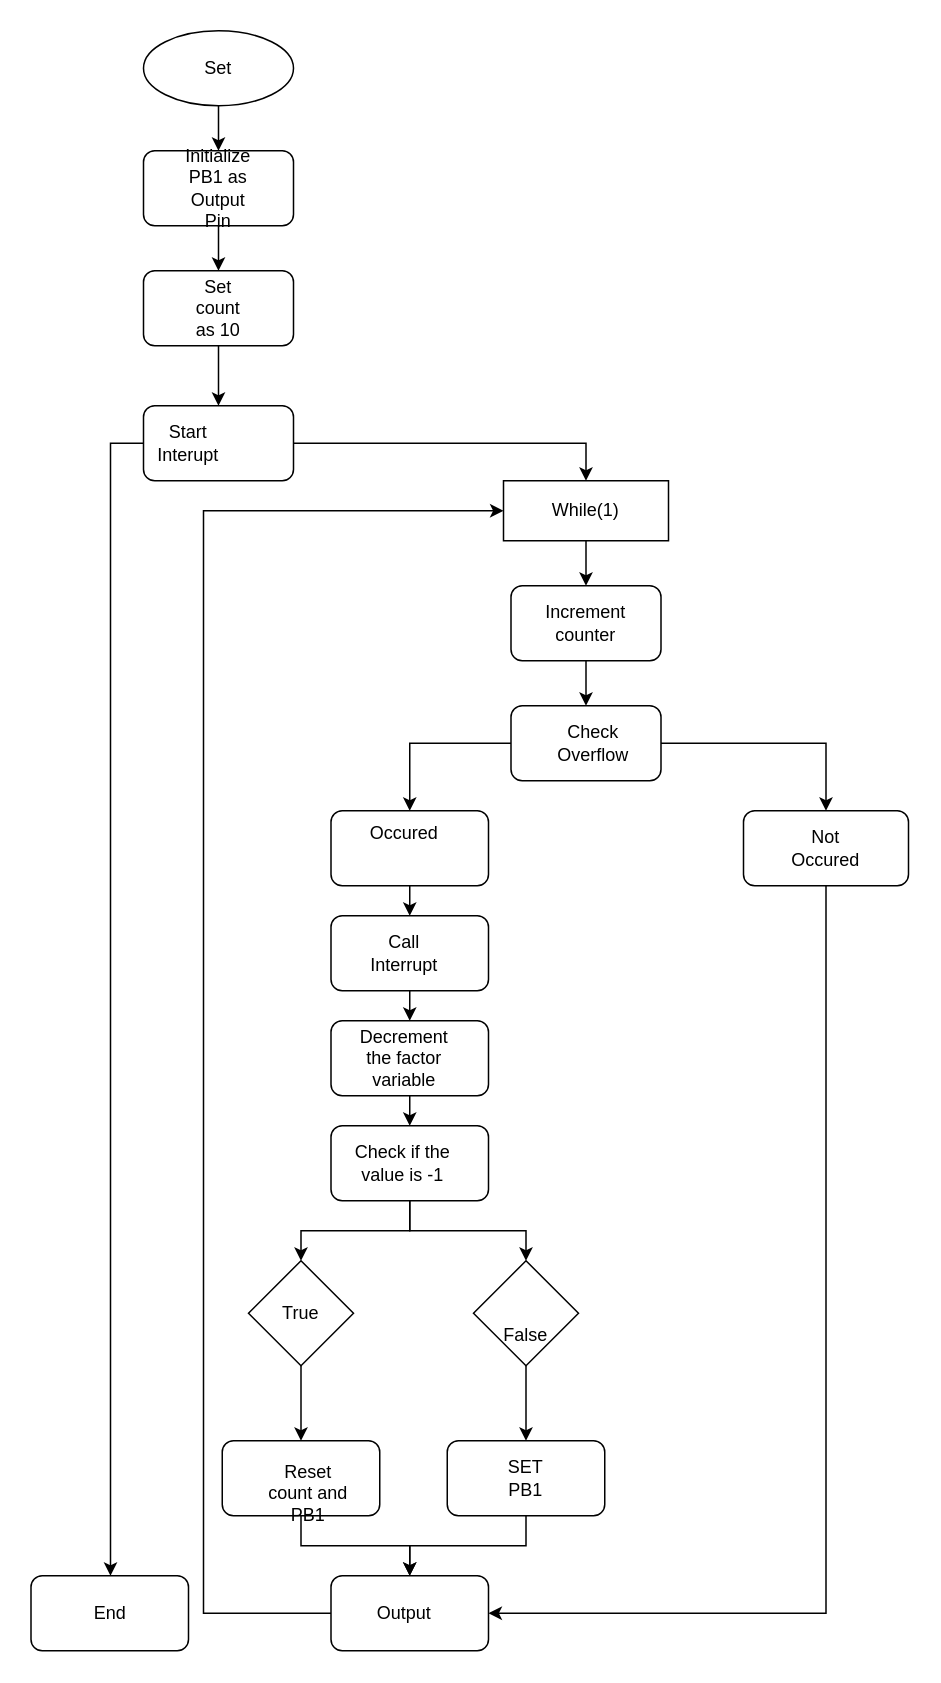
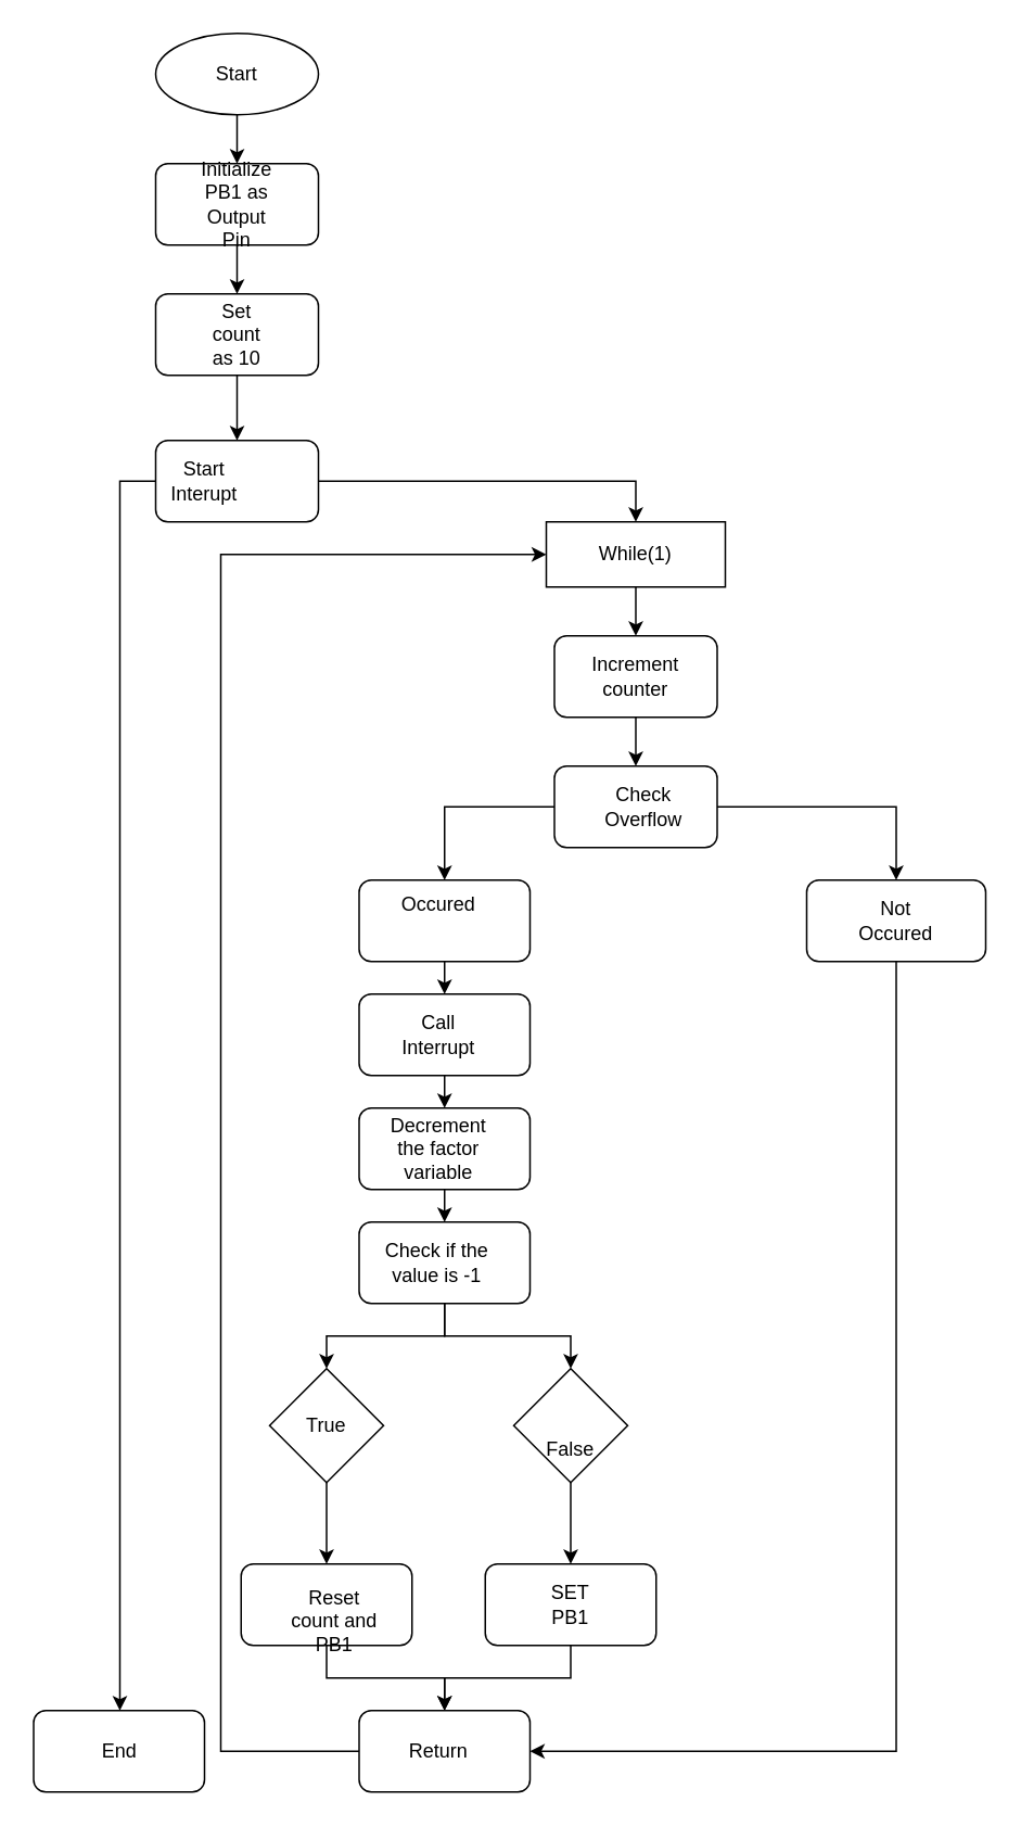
  <mxCell id="0" />
  <mxCell id="1" parent="0" />
  <mxCell id="2" style="edgeStyle=orthogonalEdgeStyle;rounded=0;orthogonalLoop=1;jettySize=auto;html=1;exitX=0.5;exitY=1;exitDx=0;exitDy=0;" edge="1" parent="1" source="3" target="5"><mxGeometry relative="1" as="geometry" /></mxCell>
  <mxCell id="3" value="" style="ellipse;whiteSpace=wrap;html=1;" vertex="1" parent="1"><mxGeometry x="95" y="20" width="100" height="50" as="geometry" /></mxCell>
  <mxCell id="4" style="edgeStyle=orthogonalEdgeStyle;rounded=0;orthogonalLoop=1;jettySize=auto;html=1;exitX=0.5;exitY=1;exitDx=0;exitDy=0;entryX=0.5;entryY=0;entryDx=0;entryDy=0;" edge="1" parent="1" source="5" target="7"><mxGeometry relative="1" as="geometry" /></mxCell>
  <mxCell id="5" value="" style="rounded=1;whiteSpace=wrap;html=1;" vertex="1" parent="1"><mxGeometry x="95" y="100" width="100" height="50" as="geometry" /></mxCell>
  <mxCell id="6" style="edgeStyle=orthogonalEdgeStyle;rounded=0;orthogonalLoop=1;jettySize=auto;html=1;exitX=0.5;exitY=1;exitDx=0;exitDy=0;entryX=0.5;entryY=0;entryDx=0;entryDy=0;" edge="1" parent="1" source="7" target="10"><mxGeometry relative="1" as="geometry" /></mxCell>
  <mxCell id="7" value="" style="rounded=1;whiteSpace=wrap;html=1;" vertex="1" parent="1"><mxGeometry x="95" y="180" width="100" height="50" as="geometry" /></mxCell>
  <mxCell id="8" style="edgeStyle=orthogonalEdgeStyle;rounded=0;orthogonalLoop=1;jettySize=auto;html=1;exitX=1;exitY=0.5;exitDx=0;exitDy=0;entryX=0.5;entryY=0;entryDx=0;entryDy=0;" edge="1" parent="1" source="10" target="12"><mxGeometry relative="1" as="geometry"><mxPoint x="395" y="295" as="targetPoint" /></mxGeometry></mxCell>
  <mxCell id="9" style="edgeStyle=orthogonalEdgeStyle;rounded=0;orthogonalLoop=1;jettySize=auto;html=1;exitX=0;exitY=0.5;exitDx=0;exitDy=0;" edge="1" parent="1" source="10" target="39"><mxGeometry relative="1" as="geometry"><Array as="points"><mxPoint x="73" y="295" /></Array></mxGeometry></mxCell>
  <mxCell id="10" value="" style="rounded=1;whiteSpace=wrap;html=1;" vertex="1" parent="1"><mxGeometry x="95" y="270" width="100" height="50" as="geometry" /></mxCell>
  <mxCell id="11" style="edgeStyle=orthogonalEdgeStyle;rounded=0;orthogonalLoop=1;jettySize=auto;html=1;exitX=0.5;exitY=1;exitDx=0;exitDy=0;entryX=0.5;entryY=0;entryDx=0;entryDy=0;" edge="1" parent="1" source="12" target="14"><mxGeometry relative="1" as="geometry" /></mxCell>
  <mxCell id="12" value="" style="rounded=0;whiteSpace=wrap;html=1;" vertex="1" parent="1"><mxGeometry x="335" y="320" width="110" height="40" as="geometry" /></mxCell>
  <mxCell id="13" style="edgeStyle=orthogonalEdgeStyle;rounded=0;orthogonalLoop=1;jettySize=auto;html=1;exitX=0.5;exitY=1;exitDx=0;exitDy=0;entryX=0.5;entryY=0;entryDx=0;entryDy=0;" edge="1" parent="1" source="14" target="17"><mxGeometry relative="1" as="geometry" /></mxCell>
  <mxCell id="14" value="" style="rounded=1;whiteSpace=wrap;html=1;" vertex="1" parent="1"><mxGeometry x="340" y="390" width="100" height="50" as="geometry" /></mxCell>
  <mxCell id="15" style="edgeStyle=orthogonalEdgeStyle;rounded=0;orthogonalLoop=1;jettySize=auto;html=1;exitX=0;exitY=0.5;exitDx=0;exitDy=0;entryX=0.5;entryY=0;entryDx=0;entryDy=0;" edge="1" parent="1" source="17" target="19"><mxGeometry relative="1" as="geometry" /></mxCell>
  <mxCell id="16" style="edgeStyle=orthogonalEdgeStyle;rounded=0;orthogonalLoop=1;jettySize=auto;html=1;exitX=1;exitY=0.5;exitDx=0;exitDy=0;" edge="1" parent="1" source="17" target="21"><mxGeometry relative="1" as="geometry" /></mxCell>
  <mxCell id="17" value="" style="rounded=1;whiteSpace=wrap;html=1;" vertex="1" parent="1"><mxGeometry x="340" y="470" width="100" height="50" as="geometry" /></mxCell>
  <mxCell id="18" style="edgeStyle=orthogonalEdgeStyle;rounded=0;orthogonalLoop=1;jettySize=auto;html=1;exitX=0.5;exitY=1;exitDx=0;exitDy=0;entryX=0.5;entryY=0;entryDx=0;entryDy=0;" edge="1" parent="1" source="19" target="23"><mxGeometry relative="1" as="geometry" /></mxCell>
  <mxCell id="19" value="" style="rounded=1;whiteSpace=wrap;html=1;" vertex="1" parent="1"><mxGeometry x="220" y="540" width="105" height="50" as="geometry" /></mxCell>
  <mxCell id="20" style="edgeStyle=orthogonalEdgeStyle;rounded=0;orthogonalLoop=1;jettySize=auto;html=1;exitX=0.5;exitY=1;exitDx=0;exitDy=0;entryX=1;entryY=0.5;entryDx=0;entryDy=0;" edge="1" parent="1" source="21" target="38"><mxGeometry relative="1" as="geometry" /></mxCell>
  <mxCell id="21" value="" style="rounded=1;whiteSpace=wrap;html=1;" vertex="1" parent="1"><mxGeometry x="495" y="540" width="110" height="50" as="geometry" /></mxCell>
  <mxCell id="22" style="edgeStyle=orthogonalEdgeStyle;rounded=0;orthogonalLoop=1;jettySize=auto;html=1;exitX=0.5;exitY=1;exitDx=0;exitDy=0;entryX=0.5;entryY=0;entryDx=0;entryDy=0;" edge="1" parent="1" source="23" target="25"><mxGeometry relative="1" as="geometry" /></mxCell>
  <mxCell id="23" value="" style="rounded=1;whiteSpace=wrap;html=1;" vertex="1" parent="1"><mxGeometry x="220" y="610" width="105" height="50" as="geometry" /></mxCell>
  <mxCell id="24" style="edgeStyle=orthogonalEdgeStyle;rounded=0;orthogonalLoop=1;jettySize=auto;html=1;exitX=0.5;exitY=1;exitDx=0;exitDy=0;entryX=0.5;entryY=0;entryDx=0;entryDy=0;" edge="1" parent="1" source="25" target="28"><mxGeometry relative="1" as="geometry" /></mxCell>
  <mxCell id="25" value="" style="rounded=1;whiteSpace=wrap;html=1;" vertex="1" parent="1"><mxGeometry x="220" y="680" width="105" height="50" as="geometry" /></mxCell>
  <mxCell id="26" style="edgeStyle=orthogonalEdgeStyle;rounded=0;orthogonalLoop=1;jettySize=auto;html=1;exitX=0.5;exitY=1;exitDx=0;exitDy=0;entryX=0.5;entryY=0;entryDx=0;entryDy=0;" edge="1" parent="1" source="28" target="30"><mxGeometry relative="1" as="geometry" /></mxCell>
  <mxCell id="27" style="edgeStyle=orthogonalEdgeStyle;rounded=0;orthogonalLoop=1;jettySize=auto;html=1;exitX=0.5;exitY=1;exitDx=0;exitDy=0;" edge="1" parent="1" source="28" target="32"><mxGeometry relative="1" as="geometry" /></mxCell>
  <mxCell id="28" value="" style="rounded=1;whiteSpace=wrap;html=1;" vertex="1" parent="1"><mxGeometry x="220" y="750" width="105" height="50" as="geometry" /></mxCell>
  <mxCell id="29" style="edgeStyle=orthogonalEdgeStyle;rounded=0;orthogonalLoop=1;jettySize=auto;html=1;exitX=0.5;exitY=1;exitDx=0;exitDy=0;entryX=0.5;entryY=0;entryDx=0;entryDy=0;" edge="1" parent="1" source="30" target="34"><mxGeometry relative="1" as="geometry" /></mxCell>
  <mxCell id="30" value="" style="rhombus;whiteSpace=wrap;html=1;" vertex="1" parent="1"><mxGeometry x="165" y="840" width="70" height="70" as="geometry" /></mxCell>
  <mxCell id="31" style="edgeStyle=orthogonalEdgeStyle;rounded=0;orthogonalLoop=1;jettySize=auto;html=1;exitX=0.5;exitY=1;exitDx=0;exitDy=0;entryX=0.5;entryY=0;entryDx=0;entryDy=0;" edge="1" parent="1" source="32" target="36"><mxGeometry relative="1" as="geometry" /></mxCell>
  <mxCell id="32" value="" style="rhombus;whiteSpace=wrap;html=1;" vertex="1" parent="1"><mxGeometry x="315" y="840" width="70" height="70" as="geometry" /></mxCell>
  <mxCell id="33" style="edgeStyle=orthogonalEdgeStyle;rounded=0;orthogonalLoop=1;jettySize=auto;html=1;exitX=0.5;exitY=1;exitDx=0;exitDy=0;" edge="1" parent="1" source="34" target="38"><mxGeometry relative="1" as="geometry" /></mxCell>
  <mxCell id="34" value="" style="rounded=1;whiteSpace=wrap;html=1;" vertex="1" parent="1"><mxGeometry x="147.5" y="960" width="105" height="50" as="geometry" /></mxCell>
  <mxCell id="35" style="edgeStyle=orthogonalEdgeStyle;rounded=0;orthogonalLoop=1;jettySize=auto;html=1;exitX=0.5;exitY=1;exitDx=0;exitDy=0;entryX=0.5;entryY=0;entryDx=0;entryDy=0;" edge="1" parent="1" source="36" target="38"><mxGeometry relative="1" as="geometry" /></mxCell>
  <mxCell id="36" value="" style="rounded=1;whiteSpace=wrap;html=1;" vertex="1" parent="1"><mxGeometry x="297.5" y="960" width="105" height="50" as="geometry" /></mxCell>
  <mxCell id="37" style="edgeStyle=orthogonalEdgeStyle;rounded=0;orthogonalLoop=1;jettySize=auto;html=1;exitX=0;exitY=0.5;exitDx=0;exitDy=0;entryX=0;entryY=0.5;entryDx=0;entryDy=0;" edge="1" parent="1" source="38" target="12"><mxGeometry relative="1" as="geometry"><Array as="points"><mxPoint x="135" y="1075" /><mxPoint x="135" y="340" /></Array></mxGeometry></mxCell>
  <mxCell id="38" value="" style="rounded=1;whiteSpace=wrap;html=1;" vertex="1" parent="1"><mxGeometry x="220" y="1050" width="105" height="50" as="geometry" /></mxCell>
  <mxCell id="39" value="" style="rounded=1;whiteSpace=wrap;html=1;" vertex="1" parent="1"><mxGeometry x="20" y="1050" width="105" height="50" as="geometry" /></mxCell>
- <mxCell id="40" value="Set" style="text;html=1;strokeColor=none;fillColor=none;align=center;verticalAlign=middle;whiteSpace=wrap;rounded=0;" vertex="1" parent="1"><mxGeometry x="125" y="35" width="40" height="20" as="geometry" /></mxCell>
+ <mxCell id="40" value="Start" style="text;html=1;strokeColor=none;fillColor=none;align=center;verticalAlign=middle;whiteSpace=wrap;rounded=0;" vertex="1" parent="1"><mxGeometry x="125" y="35" width="40" height="20" as="geometry" /></mxCell>
  <mxCell id="41" value="Initialize PB1 as Output Pin" style="text;html=1;strokeColor=none;fillColor=none;align=center;verticalAlign=middle;whiteSpace=wrap;rounded=0;" vertex="1" parent="1"><mxGeometry x="125" y="115" width="40" height="20" as="geometry" /></mxCell>
  <mxCell id="42" value="Set count as 10" style="text;html=1;strokeColor=none;fillColor=none;align=center;verticalAlign=middle;whiteSpace=wrap;rounded=0;" vertex="1" parent="1"><mxGeometry x="125" y="195" width="40" height="20" as="geometry" /></mxCell>
  <mxCell id="43" value="Start Interupt" style="text;html=1;strokeColor=none;fillColor=none;align=center;verticalAlign=middle;whiteSpace=wrap;rounded=0;" vertex="1" parent="1"><mxGeometry x="105" y="285" width="40" height="20" as="geometry" /></mxCell>
  <mxCell id="44" value="While(1)" style="text;html=1;strokeColor=none;fillColor=none;align=center;verticalAlign=middle;whiteSpace=wrap;rounded=0;" vertex="1" parent="1"><mxGeometry x="370" y="330" width="40" height="20" as="geometry" /></mxCell>
  <mxCell id="45" value="Increment counter" style="text;html=1;strokeColor=none;fillColor=none;align=center;verticalAlign=middle;whiteSpace=wrap;rounded=0;" vertex="1" parent="1"><mxGeometry x="370" y="405" width="40" height="20" as="geometry" /></mxCell>
  <mxCell id="46" value="Check Overflow" style="text;html=1;strokeColor=none;fillColor=none;align=center;verticalAlign=middle;whiteSpace=wrap;rounded=0;" vertex="1" parent="1"><mxGeometry x="375" y="485" width="40" height="20" as="geometry" /></mxCell>
  <mxCell id="47" value="Occured" style="text;html=1;strokeColor=none;fillColor=none;align=center;verticalAlign=middle;whiteSpace=wrap;rounded=0;" vertex="1" parent="1"><mxGeometry x="249" y="545" width="40" height="20" as="geometry" /></mxCell>
  <mxCell id="48" value="Not Occured" style="text;html=1;strokeColor=none;fillColor=none;align=center;verticalAlign=middle;whiteSpace=wrap;rounded=0;" vertex="1" parent="1"><mxGeometry x="530" y="555" width="40" height="20" as="geometry" /></mxCell>
  <mxCell id="49" value="Call Interrupt" style="text;html=1;strokeColor=none;fillColor=none;align=center;verticalAlign=middle;whiteSpace=wrap;rounded=0;" vertex="1" parent="1"><mxGeometry x="249" y="625" width="40" height="20" as="geometry" /></mxCell>
  <mxCell id="50" value="Decrement the factor variable" style="text;html=1;strokeColor=none;fillColor=none;align=center;verticalAlign=middle;whiteSpace=wrap;rounded=0;" vertex="1" parent="1"><mxGeometry x="249" y="695" width="40" height="20" as="geometry" /></mxCell>
  <mxCell id="51" value="Check if the value is -1" style="text;html=1;strokeColor=none;fillColor=none;align=center;verticalAlign=middle;whiteSpace=wrap;rounded=0;" vertex="1" parent="1"><mxGeometry x="235" y="765" width="66" height="20" as="geometry" /></mxCell>
  <mxCell id="52" value="True" style="text;html=1;strokeColor=none;fillColor=none;align=center;verticalAlign=middle;whiteSpace=wrap;rounded=0;" vertex="1" parent="1"><mxGeometry x="180" y="865" width="40" height="20" as="geometry" /></mxCell>
  <mxCell id="53" value="False" style="text;html=1;strokeColor=none;fillColor=none;align=center;verticalAlign=middle;whiteSpace=wrap;rounded=0;" vertex="1" parent="1"><mxGeometry x="330" y="880" width="40" height="20" as="geometry" /></mxCell>
  <mxCell id="54" value="Reset count and PB1" style="text;html=1;strokeColor=none;fillColor=none;align=center;verticalAlign=middle;whiteSpace=wrap;rounded=0;" vertex="1" parent="1"><mxGeometry x="175" y="985" width="60" height="20" as="geometry" /></mxCell>
  <mxCell id="55" value="SET PB1" style="text;html=1;strokeColor=none;fillColor=none;align=center;verticalAlign=middle;whiteSpace=wrap;rounded=0;" vertex="1" parent="1"><mxGeometry x="330" y="975" width="40" height="20" as="geometry" /></mxCell>
- <mxCell id="56" value="Output" style="text;html=1;strokeColor=none;fillColor=none;align=center;verticalAlign=middle;whiteSpace=wrap;rounded=0;" vertex="1" parent="1"><mxGeometry x="249" y="1065" width="40" height="20" as="geometry" /></mxCell>
+ <mxCell id="56" value="Return" style="text;html=1;strokeColor=none;fillColor=none;align=center;verticalAlign=middle;whiteSpace=wrap;rounded=0;" vertex="1" parent="1"><mxGeometry x="249" y="1065" width="40" height="20" as="geometry" /></mxCell>
  <mxCell id="57" value="End" style="text;html=1;strokeColor=none;fillColor=none;align=center;verticalAlign=middle;whiteSpace=wrap;rounded=0;" vertex="1" parent="1"><mxGeometry x="52.5" y="1065" width="40" height="20" as="geometry" /></mxCell>
